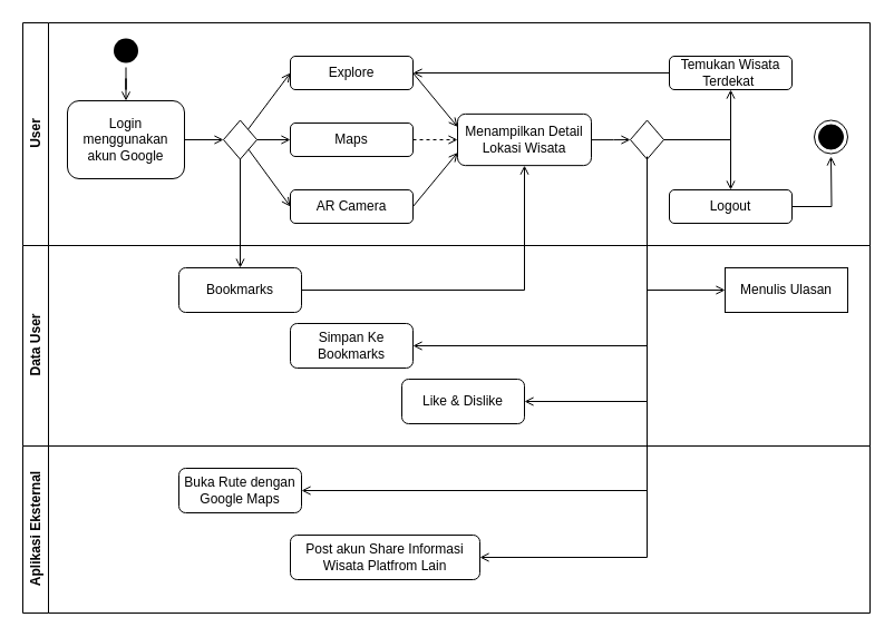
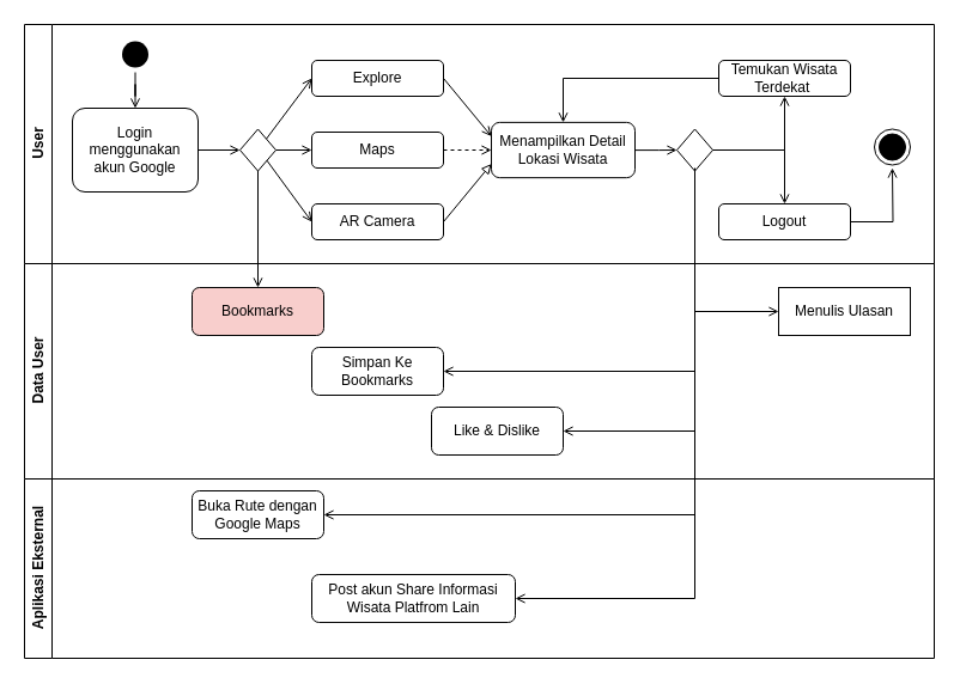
  <mxCell id="0" />
  <mxCell id="1" parent="0" />
  <mxCell id="2" value="Data User" style="swimlane;horizontal=0;whiteSpace=wrap;html=1;" vertex="1" parent="1"><mxGeometry x="20" y="220" width="760" height="180" as="geometry" /></mxCell>
- <mxCell id="3" value="Bookmarks" style="verticalAlign=middle;whiteSpace=wrap;rounded=1;" vertex="1" parent="2"><mxGeometry x="140" y="20" width="110" height="40" as="geometry" /></mxCell>
+ <mxCell id="3" value="Bookmarks" style="verticalAlign=middle;whiteSpace=wrap;rounded=1;fillColor=#f8cecc;" vertex="1" parent="2"><mxGeometry x="140" y="20" width="110" height="40" as="geometry" /></mxCell>
  <mxCell id="4" value="Simpan Ke Bookmarks" style="verticalAlign=middle;whiteSpace=wrap;rounded=1;" vertex="1" parent="2"><mxGeometry x="240" y="70" width="110" height="40" as="geometry" /></mxCell>
  <mxCell id="5" value="Like &amp; Dislike" style="verticalAlign=middle;whiteSpace=wrap;rounded=1;" vertex="1" parent="2"><mxGeometry x="340" y="120" width="110" height="40" as="geometry" /></mxCell>
  <mxCell id="6" value="Menulis Ulasan" style="verticalAlign=middle;whiteSpace=wrap;rounded=0;" vertex="1" parent="2"><mxGeometry x="630" y="20" width="110" height="40" as="geometry" /></mxCell>
  <mxCell id="7" value="User" style="swimlane;horizontal=0;whiteSpace=wrap;html=1;" vertex="1" parent="1"><mxGeometry x="20" y="20" width="760" height="200" as="geometry" /></mxCell>
  <mxCell id="8" style="edgeStyle=orthogonalEdgeStyle;rounded=0;orthogonalLoop=1;jettySize=auto;html=1;endArrow=open;endFill=0;" edge="1" parent="7" source="9" target="11"><mxGeometry relative="1" as="geometry" /></mxCell>
  <mxCell id="9" value="" style="ellipse;shape=startState;fillColor=#000000;strokeColor=none;" vertex="1" parent="7"><mxGeometry x="77.5" y="10" width="30" height="30" as="geometry" /></mxCell>
  <mxCell id="10" style="edgeStyle=orthogonalEdgeStyle;rounded=0;orthogonalLoop=1;jettySize=auto;html=1;entryX=0;entryY=0.5;entryDx=0;entryDy=0;endArrow=open;endFill=0;" edge="1" parent="7" source="11" target="12"><mxGeometry relative="1" as="geometry" /></mxCell>
  <mxCell id="11" value="Login menggunakan akun Google" style="verticalAlign=middle;whiteSpace=wrap;rounded=1;" vertex="1" parent="7"><mxGeometry x="40" y="70" width="105" height="70" as="geometry" /></mxCell>
  <mxCell id="12" value="" style="rhombus;whiteSpace=wrap;html=1;shadow=0;fillStyle=hatch;" vertex="1" parent="7"><mxGeometry x="180" y="87.5" width="30" height="35" as="geometry" /></mxCell>
  <mxCell id="13" value="Explore" style="verticalAlign=middle;whiteSpace=wrap;rounded=1;" vertex="1" parent="7"><mxGeometry x="240" y="30" width="110" height="30" as="geometry" /></mxCell>
  <mxCell id="14" value="Maps" style="verticalAlign=middle;whiteSpace=wrap;rounded=1;" vertex="1" parent="7"><mxGeometry x="240" y="90" width="110" height="30" as="geometry" /></mxCell>
  <mxCell id="15" value="AR Camera" style="verticalAlign=middle;whiteSpace=wrap;rounded=1;" vertex="1" parent="7"><mxGeometry x="240" y="150" width="110" height="30" as="geometry" /></mxCell>
  <mxCell id="16" style="rounded=0;orthogonalLoop=1;jettySize=auto;html=1;entryX=0;entryY=0.5;entryDx=0;entryDy=0;endArrow=open;endFill=0;" edge="1" parent="7" source="12" target="13"><mxGeometry relative="1" as="geometry"><mxPoint x="185" y="115" as="sourcePoint" /><mxPoint x="230" y="115" as="targetPoint" /></mxGeometry></mxCell>
  <mxCell id="17" style="rounded=0;orthogonalLoop=1;jettySize=auto;html=1;entryX=0;entryY=0.5;entryDx=0;entryDy=0;endArrow=open;endFill=0;exitX=1;exitY=0.5;exitDx=0;exitDy=0;" edge="1" parent="7" source="12" target="14"><mxGeometry relative="1" as="geometry"><mxPoint x="253" y="107" as="sourcePoint" /><mxPoint x="300" y="55" as="targetPoint" /></mxGeometry></mxCell>
  <mxCell id="18" style="rounded=0;orthogonalLoop=1;jettySize=auto;html=1;entryX=0;entryY=0.5;entryDx=0;entryDy=0;endArrow=open;endFill=0;exitX=1;exitY=1;exitDx=0;exitDy=0;" edge="1" parent="7" source="12" target="15"><mxGeometry relative="1" as="geometry"><mxPoint x="260" y="115" as="sourcePoint" /><mxPoint x="300" y="115" as="targetPoint" /></mxGeometry></mxCell>
  <mxCell id="19" style="edgeStyle=orthogonalEdgeStyle;rounded=0;orthogonalLoop=1;jettySize=auto;html=1;entryX=0;entryY=0.5;entryDx=0;entryDy=0;endArrow=open;endFill=0;" edge="1" parent="7" source="20" target="25"><mxGeometry relative="1" as="geometry" /></mxCell>
  <mxCell id="20" value="Menampilkan Detail Lokasi Wisata" style="verticalAlign=middle;whiteSpace=wrap;rounded=1;" vertex="1" parent="7"><mxGeometry x="390" y="81.88" width="120" height="46.25" as="geometry" /></mxCell>
  <mxCell id="21" style="rounded=0;orthogonalLoop=1;jettySize=auto;html=1;entryX=0;entryY=0.5;entryDx=0;entryDy=0;endArrow=open;endFill=0;exitX=1;exitY=0.5;exitDx=0;exitDy=0;dashed=1;" edge="1" parent="7" source="14" target="20"><mxGeometry relative="1" as="geometry"><mxPoint x="253" y="107" as="sourcePoint" /><mxPoint x="300" y="55" as="targetPoint" /></mxGeometry></mxCell>
- <mxCell id="22" style="rounded=0;orthogonalLoop=1;jettySize=auto;html=1;entryX=0;entryY=0.75;entryDx=0;entryDy=0;endArrow=open;endFill=0;exitX=1;exitY=0.5;exitDx=0;exitDy=0;" edge="1" parent="7" source="15" target="20"><mxGeometry relative="1" as="geometry"><mxPoint x="410" y="115" as="sourcePoint" /><mxPoint x="490" y="115" as="targetPoint" /></mxGeometry></mxCell>
+ <mxCell id="22" style="rounded=0;orthogonalLoop=1;jettySize=auto;html=1;entryX=0;entryY=0.75;entryDx=0;entryDy=0;endArrow=block;endFill=0;exitX=1;exitY=0.5;exitDx=0;exitDy=0;" edge="1" parent="7" source="15" target="20"><mxGeometry relative="1" as="geometry"><mxPoint x="410" y="115" as="sourcePoint" /><mxPoint x="490" y="115" as="targetPoint" /></mxGeometry></mxCell>
  <mxCell id="23" style="rounded=0;orthogonalLoop=1;jettySize=auto;html=1;entryX=0;entryY=0.25;entryDx=0;entryDy=0;endArrow=open;endFill=0;exitX=1;exitY=0.5;exitDx=0;exitDy=0;" edge="1" parent="7" source="13" target="20"><mxGeometry relative="1" as="geometry"><mxPoint x="410" y="115" as="sourcePoint" /><mxPoint x="490" y="115" as="targetPoint" /></mxGeometry></mxCell>
  <mxCell id="24" style="edgeStyle=orthogonalEdgeStyle;rounded=0;orthogonalLoop=1;jettySize=auto;html=1;entryX=0.5;entryY=1;entryDx=0;entryDy=0;endArrow=open;endFill=0;" edge="1" parent="7" source="25" target="27"><mxGeometry relative="1" as="geometry" /></mxCell>
  <mxCell id="25" value="" style="rhombus;whiteSpace=wrap;html=1;" vertex="1" parent="7"><mxGeometry x="545" y="87.51" width="30" height="35" as="geometry" /></mxCell>
- <mxCell id="26" style="edgeStyle=orthogonalEdgeStyle;rounded=0;orthogonalLoop=1;jettySize=auto;html=1;endArrow=open;endFill=0;" edge="1" parent="7" source="27" target="13"><mxGeometry relative="1" as="geometry" /></mxCell>
+ <mxCell id="26" style="edgeStyle=orthogonalEdgeStyle;rounded=0;orthogonalLoop=1;jettySize=auto;html=1;entryX=0.5;entryY=0;entryDx=0;entryDy=0;endArrow=open;endFill=0;" edge="1" parent="7" source="27" target="20"><mxGeometry relative="1" as="geometry" /></mxCell>
  <mxCell id="27" value="Temukan Wisata Terdekat " style="verticalAlign=middle;whiteSpace=wrap;rounded=1;" vertex="1" parent="7"><mxGeometry x="580" y="30" width="110" height="30" as="geometry" /></mxCell>
  <mxCell id="28" style="edgeStyle=orthogonalEdgeStyle;rounded=0;orthogonalLoop=1;jettySize=auto;html=1;entryX=0.5;entryY=1;entryDx=0;entryDy=0;endArrow=open;endFill=0;" edge="1" parent="7" source="29"><mxGeometry relative="1" as="geometry"><mxPoint x="725" y="120" as="targetPoint" /></mxGeometry></mxCell>
  <mxCell id="29" value="Logout" style="verticalAlign=middle;whiteSpace=wrap;rounded=1;" vertex="1" parent="7"><mxGeometry x="580" y="150" width="110" height="30" as="geometry" /></mxCell>
  <mxCell id="30" style="edgeStyle=orthogonalEdgeStyle;rounded=0;orthogonalLoop=1;jettySize=auto;html=1;entryX=0.5;entryY=0;entryDx=0;entryDy=0;endArrow=open;endFill=0;exitX=1;exitY=0.5;exitDx=0;exitDy=0;" edge="1" parent="7" source="25" target="29"><mxGeometry relative="1" as="geometry"><mxPoint x="585" y="115" as="sourcePoint" /><mxPoint x="645" y="70" as="targetPoint" /></mxGeometry></mxCell>
  <mxCell id="31" value="" style="ellipse;html=1;shape=endState;fillColor=#000000;strokeColor=#000000;" vertex="1" parent="7"><mxGeometry x="710" y="87.5" width="30" height="30" as="geometry" /></mxCell>
  <mxCell id="32" style="rounded=0;orthogonalLoop=1;jettySize=auto;html=1;entryX=0.5;entryY=0;entryDx=0;entryDy=0;endArrow=open;endFill=0;exitX=0.5;exitY=1;exitDx=0;exitDy=0;edgeStyle=orthogonalEdgeStyle;" edge="1" parent="1" source="12" target="3"><mxGeometry relative="1" as="geometry"><mxPoint x="272" y="144" as="sourcePoint" /><mxPoint x="320" y="195" as="targetPoint" /></mxGeometry></mxCell>
- <mxCell id="33" style="edgeStyle=orthogonalEdgeStyle;rounded=0;orthogonalLoop=1;jettySize=auto;html=1;exitX=1;exitY=0.5;exitDx=0;exitDy=0;entryX=0.5;entryY=1;entryDx=0;entryDy=0;endArrow=open;endFill=0;" edge="1" parent="1" source="3" target="20"><mxGeometry relative="1" as="geometry"><mxPoint x="530" y="170" as="targetPoint" /></mxGeometry></mxCell>
  <mxCell id="34" style="edgeStyle=orthogonalEdgeStyle;rounded=0;orthogonalLoop=1;jettySize=auto;html=1;exitX=0.5;exitY=1;exitDx=0;exitDy=0;entryX=1;entryY=0.5;entryDx=0;entryDy=0;endArrow=open;endFill=0;" edge="1" parent="1" source="25" target="4"><mxGeometry relative="1" as="geometry"><mxPoint x="480" y="158" as="targetPoint" /><mxPoint x="280" y="290" as="sourcePoint" /></mxGeometry></mxCell>
  <mxCell id="35" style="edgeStyle=orthogonalEdgeStyle;rounded=0;orthogonalLoop=1;jettySize=auto;html=1;exitX=0.5;exitY=1;exitDx=0;exitDy=0;entryX=1;entryY=0.5;entryDx=0;entryDy=0;endArrow=open;endFill=0;" edge="1" parent="1" source="25" target="5"><mxGeometry relative="1" as="geometry"><mxPoint x="410" y="330" as="targetPoint" /><mxPoint x="590" y="153" as="sourcePoint" /></mxGeometry></mxCell>
  <mxCell id="36" value="Aplikasi Eksternal" style="swimlane;horizontal=0;whiteSpace=wrap;html=1;" vertex="1" parent="1"><mxGeometry x="20" y="400" width="760" height="150" as="geometry" /></mxCell>
- <mxCell id="37" value="Buka Rute dengan Google Maps" style="verticalAlign=middle;whiteSpace=wrap;rounded=1;" vertex="1" parent="36"><mxGeometry x="140" y="20" width="110" height="40" as="geometry" /></mxCell>
+ <mxCell id="37" value="Buka Rute dengan Google Maps" style="verticalAlign=middle;whiteSpace=wrap;rounded=1;" vertex="1" parent="36"><mxGeometry x="140" y="10" width="110" height="40" as="geometry" /></mxCell>
  <mxCell id="38" value="Post akun Share Informasi Wisata Platfrom Lain" style="verticalAlign=middle;whiteSpace=wrap;rounded=1;" vertex="1" parent="36"><mxGeometry x="240" y="80" width="170" height="40" as="geometry" /></mxCell>
  <mxCell id="39" style="edgeStyle=orthogonalEdgeStyle;rounded=0;orthogonalLoop=1;jettySize=auto;html=1;exitX=0.5;exitY=1;exitDx=0;exitDy=0;entryX=1;entryY=0.5;entryDx=0;entryDy=0;endArrow=open;endFill=0;" edge="1" parent="1" source="25" target="37"><mxGeometry relative="1" as="geometry"><mxPoint x="480" y="370" as="targetPoint" /><mxPoint x="590" y="153" as="sourcePoint" /></mxGeometry></mxCell>
  <mxCell id="40" style="edgeStyle=orthogonalEdgeStyle;rounded=0;orthogonalLoop=1;jettySize=auto;html=1;exitX=0.5;exitY=1;exitDx=0;exitDy=0;entryX=1;entryY=0.5;entryDx=0;entryDy=0;endArrow=open;endFill=0;" edge="1" parent="1" source="25" target="38"><mxGeometry relative="1" as="geometry"><mxPoint x="280" y="450" as="targetPoint" /><mxPoint x="590" y="153" as="sourcePoint" /></mxGeometry></mxCell>
  <mxCell id="41" style="edgeStyle=orthogonalEdgeStyle;rounded=0;orthogonalLoop=1;jettySize=auto;html=1;entryX=0;entryY=0.5;entryDx=0;entryDy=0;endArrow=open;endFill=0;" edge="1" parent="1" target="6"><mxGeometry relative="1" as="geometry"><mxPoint x="380" y="320" as="targetPoint" /><mxPoint x="580" y="140" as="sourcePoint" /><Array as="points"><mxPoint x="580" y="260" /></Array></mxGeometry></mxCell>
